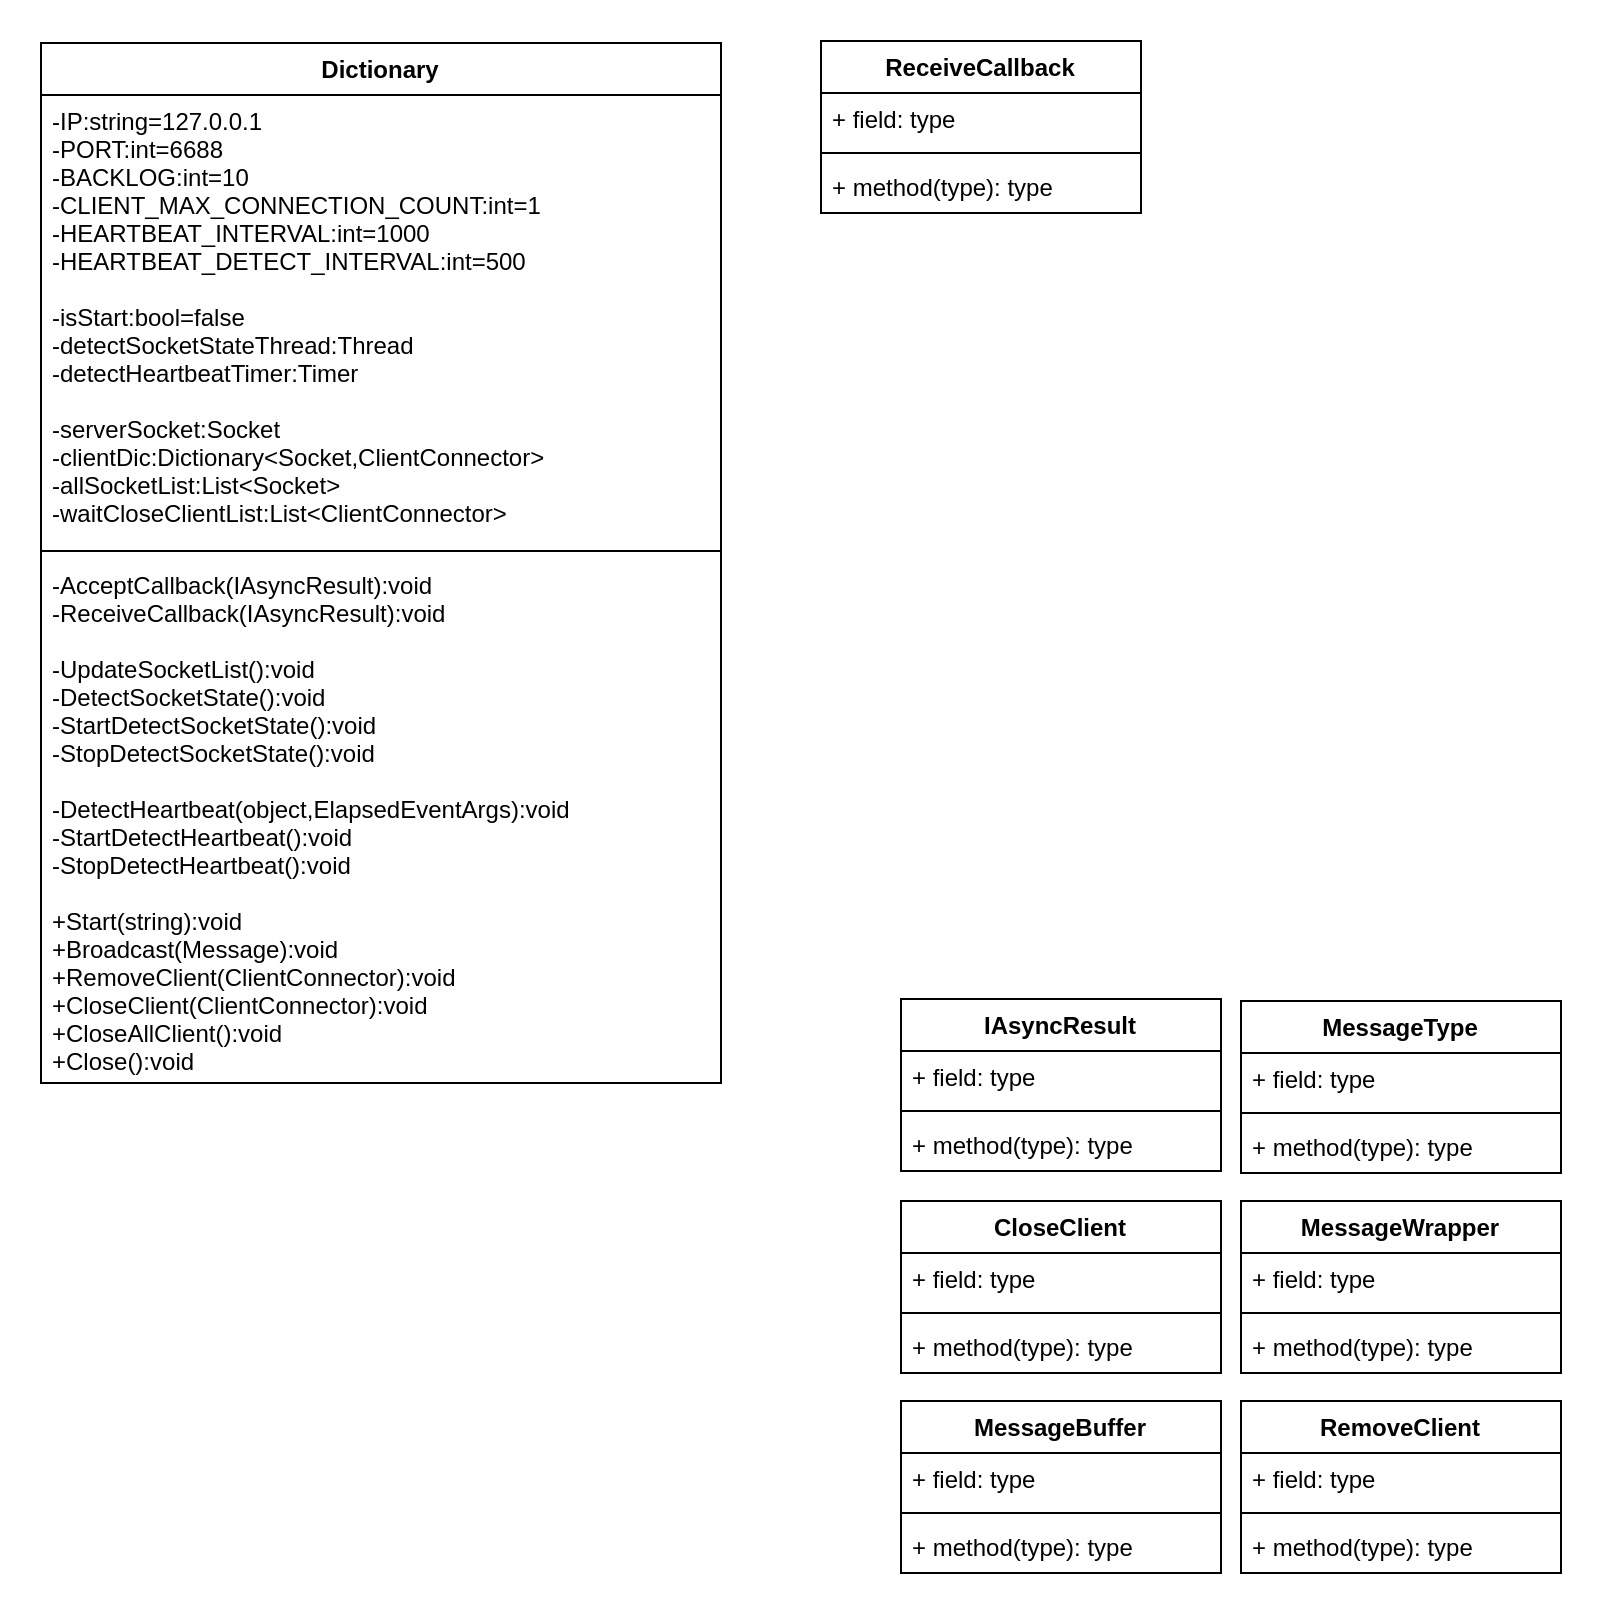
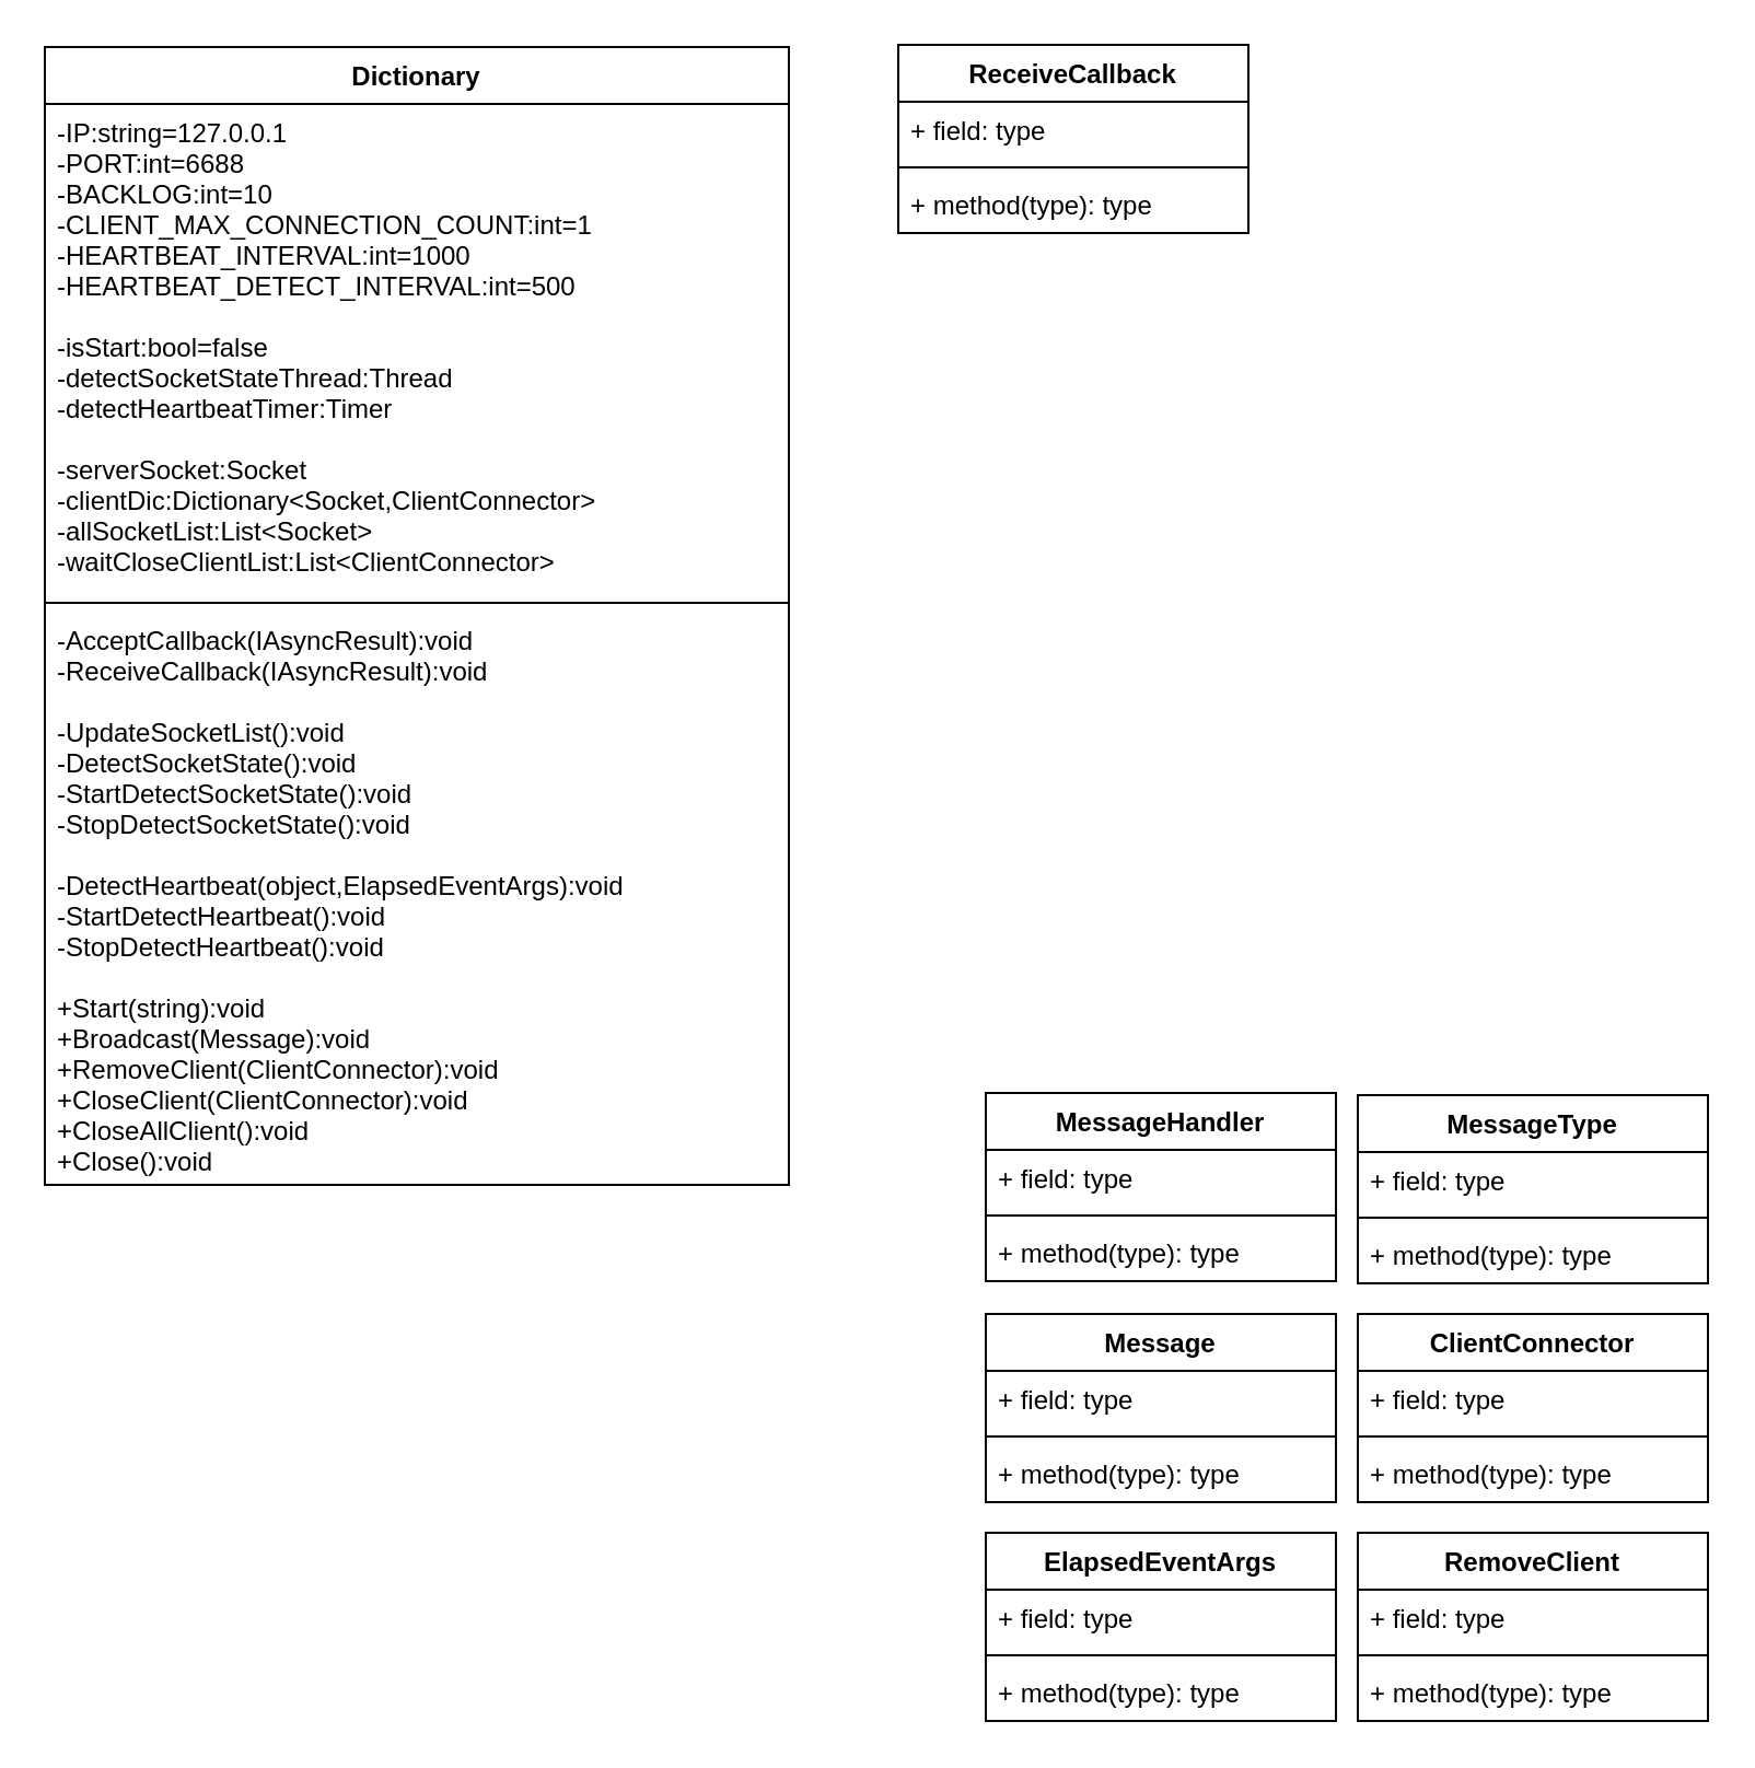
  <mxCell id="0" />
  <mxCell id="1" parent="0" />
  <mxCell id="2" value="Dictionary" style="swimlane;fontStyle=1;align=center;verticalAlign=top;childLayout=stackLayout;horizontal=1;startSize=26;horizontalStack=0;resizeParent=1;resizeParentMax=0;resizeLast=0;collapsible=1;marginBottom=0;" parent="1" vertex="1"><mxGeometry x="20" y="21" width="340" height="520" as="geometry" /></mxCell>
  <mxCell id="3" value="-IP:string=127.0.0.1&#10;-PORT:int=6688&#10;-BACKLOG:int=10&#10;-CLIENT_MAX_CONNECTION_COUNT:int=1&#10;-HEARTBEAT_INTERVAL:int=1000&#10;-HEARTBEAT_DETECT_INTERVAL:int=500&#10;&#10;-isStart:bool=false&#10;-detectSocketStateThread:Thread&#10;-detectHeartbeatTimer:Timer&#10;&#10;-serverSocket:Socket&#10;-clientDic:Dictionary&lt;Socket,ClientConnector&gt;&#10;-allSocketList:List&lt;Socket&gt;&#10;-waitCloseClientList:List&lt;ClientConnector&gt;" style="text;strokeColor=none;fillColor=none;align=left;verticalAlign=top;spacingLeft=4;spacingRight=4;overflow=hidden;rotatable=0;points=[[0,0.5],[1,0.5]];portConstraint=eastwest;" parent="2" vertex="1"><mxGeometry y="26" width="340" height="224" as="geometry" /></mxCell>
  <mxCell id="4" value="" style="line;strokeWidth=1;fillColor=none;align=left;verticalAlign=middle;spacingTop=-1;spacingLeft=3;spacingRight=3;rotatable=0;labelPosition=right;points=[];portConstraint=eastwest;strokeColor=inherit;" parent="2" vertex="1"><mxGeometry y="250" width="340" height="8" as="geometry" /></mxCell>
  <mxCell id="5" value="-AcceptCallback(IAsyncResult):void&#10;-ReceiveCallback(IAsyncResult):void&#10;&#10;-UpdateSocketList():void&#10;-DetectSocketState():void&#10;-StartDetectSocketState():void&#10;-StopDetectSocketState():void&#10;&#10;-DetectHeartbeat(object,ElapsedEventArgs):void&#10;-StartDetectHeartbeat():void&#10;-StopDetectHeartbeat():void&#10;&#10;+Start(string):void&#10;+Broadcast(Message):void&#10;+RemoveClient(ClientConnector):void&#10;+CloseClient(ClientConnector):void&#10;+CloseAllClient():void&#10;+Close():void" style="text;strokeColor=none;fillColor=none;align=left;verticalAlign=top;spacingLeft=4;spacingRight=4;overflow=hidden;rotatable=0;points=[[0,0.5],[1,0.5]];portConstraint=eastwest;" parent="2" vertex="1"><mxGeometry y="258" width="340" height="262" as="geometry" /></mxCell>
  <mxCell id="6" value="ReceiveCallback" style="swimlane;fontStyle=1;align=center;verticalAlign=top;childLayout=stackLayout;horizontal=1;startSize=26;horizontalStack=0;resizeParent=1;resizeParentMax=0;resizeLast=0;collapsible=1;marginBottom=0;" vertex="1" parent="1"><mxGeometry x="410" y="20" width="160" height="86" as="geometry" /></mxCell>
  <mxCell id="7" value="+ field: type" style="text;strokeColor=none;fillColor=none;align=left;verticalAlign=top;spacingLeft=4;spacingRight=4;overflow=hidden;rotatable=0;points=[[0,0.5],[1,0.5]];portConstraint=eastwest;" vertex="1" parent="6"><mxGeometry y="26" width="160" height="26" as="geometry" /></mxCell>
  <mxCell id="8" value="" style="line;strokeWidth=1;fillColor=none;align=left;verticalAlign=middle;spacingTop=-1;spacingLeft=3;spacingRight=3;rotatable=0;labelPosition=right;points=[];portConstraint=eastwest;strokeColor=inherit;" vertex="1" parent="6"><mxGeometry y="52" width="160" height="8" as="geometry" /></mxCell>
  <mxCell id="9" value="+ method(type): type" style="text;strokeColor=none;fillColor=none;align=left;verticalAlign=top;spacingLeft=4;spacingRight=4;overflow=hidden;rotatable=0;points=[[0,0.5],[1,0.5]];portConstraint=eastwest;" vertex="1" parent="6"><mxGeometry y="60" width="160" height="26" as="geometry" /></mxCell>
- <mxCell id="10" value="IAsyncResult" style="swimlane;fontStyle=1;align=center;verticalAlign=top;childLayout=stackLayout;horizontal=1;startSize=26;horizontalStack=0;resizeParent=1;resizeParentMax=0;resizeLast=0;collapsible=1;marginBottom=0;" vertex="1" parent="1"><mxGeometry x="450" y="499" width="160" height="86" as="geometry" /></mxCell>
+ <mxCell id="10" value="MessageHandler" style="swimlane;fontStyle=1;align=center;verticalAlign=top;childLayout=stackLayout;horizontal=1;startSize=26;horizontalStack=0;resizeParent=1;resizeParentMax=0;resizeLast=0;collapsible=1;marginBottom=0;" vertex="1" parent="1"><mxGeometry x="450" y="499" width="160" height="86" as="geometry" /></mxCell>
  <mxCell id="11" value="+ field: type" style="text;strokeColor=none;fillColor=none;align=left;verticalAlign=top;spacingLeft=4;spacingRight=4;overflow=hidden;rotatable=0;points=[[0,0.5],[1,0.5]];portConstraint=eastwest;" vertex="1" parent="10"><mxGeometry y="26" width="160" height="26" as="geometry" /></mxCell>
  <mxCell id="12" value="" style="line;strokeWidth=1;fillColor=none;align=left;verticalAlign=middle;spacingTop=-1;spacingLeft=3;spacingRight=3;rotatable=0;labelPosition=right;points=[];portConstraint=eastwest;strokeColor=inherit;" vertex="1" parent="10"><mxGeometry y="52" width="160" height="8" as="geometry" /></mxCell>
  <mxCell id="13" value="+ method(type): type" style="text;strokeColor=none;fillColor=none;align=left;verticalAlign=top;spacingLeft=4;spacingRight=4;overflow=hidden;rotatable=0;points=[[0,0.5],[1,0.5]];portConstraint=eastwest;" vertex="1" parent="10"><mxGeometry y="60" width="160" height="26" as="geometry" /></mxCell>
- <mxCell id="14" value="CloseClient" style="swimlane;fontStyle=1;align=center;verticalAlign=top;childLayout=stackLayout;horizontal=1;startSize=26;horizontalStack=0;resizeParent=1;resizeParentMax=0;resizeLast=0;collapsible=1;marginBottom=0;" vertex="1" parent="1"><mxGeometry x="450" y="600" width="160" height="86" as="geometry" /></mxCell>
+ <mxCell id="14" value="Message" style="swimlane;fontStyle=1;align=center;verticalAlign=top;childLayout=stackLayout;horizontal=1;startSize=26;horizontalStack=0;resizeParent=1;resizeParentMax=0;resizeLast=0;collapsible=1;marginBottom=0;" vertex="1" parent="1"><mxGeometry x="450" y="600" width="160" height="86" as="geometry" /></mxCell>
  <mxCell id="15" value="+ field: type" style="text;strokeColor=none;fillColor=none;align=left;verticalAlign=top;spacingLeft=4;spacingRight=4;overflow=hidden;rotatable=0;points=[[0,0.5],[1,0.5]];portConstraint=eastwest;" vertex="1" parent="14"><mxGeometry y="26" width="160" height="26" as="geometry" /></mxCell>
  <mxCell id="16" value="" style="line;strokeWidth=1;fillColor=none;align=left;verticalAlign=middle;spacingTop=-1;spacingLeft=3;spacingRight=3;rotatable=0;labelPosition=right;points=[];portConstraint=eastwest;strokeColor=inherit;" vertex="1" parent="14"><mxGeometry y="52" width="160" height="8" as="geometry" /></mxCell>
  <mxCell id="17" value="+ method(type): type" style="text;strokeColor=none;fillColor=none;align=left;verticalAlign=top;spacingLeft=4;spacingRight=4;overflow=hidden;rotatable=0;points=[[0,0.5],[1,0.5]];portConstraint=eastwest;" vertex="1" parent="14"><mxGeometry y="60" width="160" height="26" as="geometry" /></mxCell>
- <mxCell id="18" value="MessageBuffer" style="swimlane;fontStyle=1;align=center;verticalAlign=top;childLayout=stackLayout;horizontal=1;startSize=26;horizontalStack=0;resizeParent=1;resizeParentMax=0;resizeLast=0;collapsible=1;marginBottom=0;" vertex="1" parent="1"><mxGeometry x="450" y="700" width="160" height="86" as="geometry" /></mxCell>
+ <mxCell id="18" value="ElapsedEventArgs" style="swimlane;fontStyle=1;align=center;verticalAlign=top;childLayout=stackLayout;horizontal=1;startSize=26;horizontalStack=0;resizeParent=1;resizeParentMax=0;resizeLast=0;collapsible=1;marginBottom=0;" vertex="1" parent="1"><mxGeometry x="450" y="700" width="160" height="86" as="geometry" /></mxCell>
  <mxCell id="19" value="+ field: type" style="text;strokeColor=none;fillColor=none;align=left;verticalAlign=top;spacingLeft=4;spacingRight=4;overflow=hidden;rotatable=0;points=[[0,0.5],[1,0.5]];portConstraint=eastwest;" vertex="1" parent="18"><mxGeometry y="26" width="160" height="26" as="geometry" /></mxCell>
  <mxCell id="20" value="" style="line;strokeWidth=1;fillColor=none;align=left;verticalAlign=middle;spacingTop=-1;spacingLeft=3;spacingRight=3;rotatable=0;labelPosition=right;points=[];portConstraint=eastwest;strokeColor=inherit;" vertex="1" parent="18"><mxGeometry y="52" width="160" height="8" as="geometry" /></mxCell>
  <mxCell id="21" value="+ method(type): type" style="text;strokeColor=none;fillColor=none;align=left;verticalAlign=top;spacingLeft=4;spacingRight=4;overflow=hidden;rotatable=0;points=[[0,0.5],[1,0.5]];portConstraint=eastwest;" vertex="1" parent="18"><mxGeometry y="60" width="160" height="26" as="geometry" /></mxCell>
  <mxCell id="22" value="MessageType" style="swimlane;fontStyle=1;align=center;verticalAlign=top;childLayout=stackLayout;horizontal=1;startSize=26;horizontalStack=0;resizeParent=1;resizeParentMax=0;resizeLast=0;collapsible=1;marginBottom=0;" vertex="1" parent="1"><mxGeometry x="620" y="500" width="160" height="86" as="geometry" /></mxCell>
  <mxCell id="23" value="+ field: type" style="text;strokeColor=none;fillColor=none;align=left;verticalAlign=top;spacingLeft=4;spacingRight=4;overflow=hidden;rotatable=0;points=[[0,0.5],[1,0.5]];portConstraint=eastwest;" vertex="1" parent="22"><mxGeometry y="26" width="160" height="26" as="geometry" /></mxCell>
  <mxCell id="24" value="" style="line;strokeWidth=1;fillColor=none;align=left;verticalAlign=middle;spacingTop=-1;spacingLeft=3;spacingRight=3;rotatable=0;labelPosition=right;points=[];portConstraint=eastwest;strokeColor=inherit;" vertex="1" parent="22"><mxGeometry y="52" width="160" height="8" as="geometry" /></mxCell>
  <mxCell id="25" value="+ method(type): type" style="text;strokeColor=none;fillColor=none;align=left;verticalAlign=top;spacingLeft=4;spacingRight=4;overflow=hidden;rotatable=0;points=[[0,0.5],[1,0.5]];portConstraint=eastwest;" vertex="1" parent="22"><mxGeometry y="60" width="160" height="26" as="geometry" /></mxCell>
- <mxCell id="26" value="MessageWrapper" style="swimlane;fontStyle=1;align=center;verticalAlign=top;childLayout=stackLayout;horizontal=1;startSize=26;horizontalStack=0;resizeParent=1;resizeParentMax=0;resizeLast=0;collapsible=1;marginBottom=0;" vertex="1" parent="1"><mxGeometry x="620" y="600" width="160" height="86" as="geometry" /></mxCell>
+ <mxCell id="26" value="ClientConnector" style="swimlane;fontStyle=1;align=center;verticalAlign=top;childLayout=stackLayout;horizontal=1;startSize=26;horizontalStack=0;resizeParent=1;resizeParentMax=0;resizeLast=0;collapsible=1;marginBottom=0;" vertex="1" parent="1"><mxGeometry x="620" y="600" width="160" height="86" as="geometry" /></mxCell>
  <mxCell id="27" value="+ field: type" style="text;strokeColor=none;fillColor=none;align=left;verticalAlign=top;spacingLeft=4;spacingRight=4;overflow=hidden;rotatable=0;points=[[0,0.5],[1,0.5]];portConstraint=eastwest;" vertex="1" parent="26"><mxGeometry y="26" width="160" height="26" as="geometry" /></mxCell>
  <mxCell id="28" value="" style="line;strokeWidth=1;fillColor=none;align=left;verticalAlign=middle;spacingTop=-1;spacingLeft=3;spacingRight=3;rotatable=0;labelPosition=right;points=[];portConstraint=eastwest;strokeColor=inherit;" vertex="1" parent="26"><mxGeometry y="52" width="160" height="8" as="geometry" /></mxCell>
  <mxCell id="29" value="+ method(type): type" style="text;strokeColor=none;fillColor=none;align=left;verticalAlign=top;spacingLeft=4;spacingRight=4;overflow=hidden;rotatable=0;points=[[0,0.5],[1,0.5]];portConstraint=eastwest;" vertex="1" parent="26"><mxGeometry y="60" width="160" height="26" as="geometry" /></mxCell>
  <mxCell id="30" value="RemoveClient" style="swimlane;fontStyle=1;align=center;verticalAlign=top;childLayout=stackLayout;horizontal=1;startSize=26;horizontalStack=0;resizeParent=1;resizeParentMax=0;resizeLast=0;collapsible=1;marginBottom=0;" vertex="1" parent="1"><mxGeometry x="620" y="700" width="160" height="86" as="geometry" /></mxCell>
  <mxCell id="31" value="+ field: type" style="text;strokeColor=none;fillColor=none;align=left;verticalAlign=top;spacingLeft=4;spacingRight=4;overflow=hidden;rotatable=0;points=[[0,0.5],[1,0.5]];portConstraint=eastwest;" vertex="1" parent="30"><mxGeometry y="26" width="160" height="26" as="geometry" /></mxCell>
  <mxCell id="32" value="" style="line;strokeWidth=1;fillColor=none;align=left;verticalAlign=middle;spacingTop=-1;spacingLeft=3;spacingRight=3;rotatable=0;labelPosition=right;points=[];portConstraint=eastwest;strokeColor=inherit;" vertex="1" parent="30"><mxGeometry y="52" width="160" height="8" as="geometry" /></mxCell>
  <mxCell id="33" value="+ method(type): type" style="text;strokeColor=none;fillColor=none;align=left;verticalAlign=top;spacingLeft=4;spacingRight=4;overflow=hidden;rotatable=0;points=[[0,0.5],[1,0.5]];portConstraint=eastwest;" vertex="1" parent="30"><mxGeometry y="60" width="160" height="26" as="geometry" /></mxCell>
